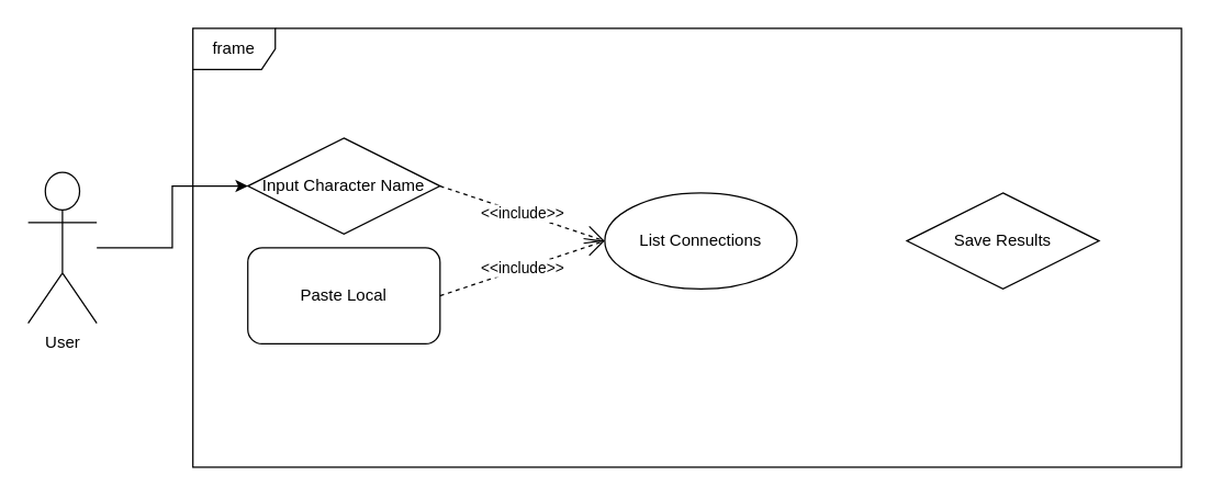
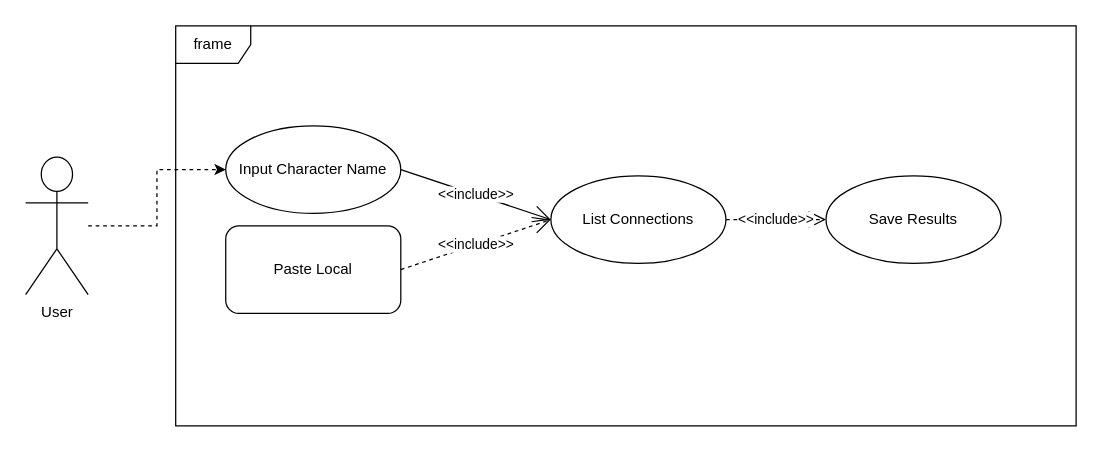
  <mxCell id="0" />
  <mxCell id="1" parent="0" />
- <mxCell id="2" style="edgeStyle=orthogonalEdgeStyle;rounded=0;orthogonalLoop=1;jettySize=auto;html=1;entryX=0;entryY=0.5;entryDx=0;entryDy=0;" edge="1" parent="1" source="3" target="5"><mxGeometry relative="1" as="geometry" /></mxCell>
+ <mxCell id="2" style="edgeStyle=orthogonalEdgeStyle;rounded=0;orthogonalLoop=1;jettySize=auto;html=1;entryX=0;entryY=0.5;entryDx=0;entryDy=0;dashed=1;" edge="1" parent="1" source="3" target="5"><mxGeometry relative="1" as="geometry" /></mxCell>
  <mxCell id="3" value="User" style="shape=umlActor;verticalLabelPosition=bottom;verticalAlign=top;html=1;outlineConnect=0;" vertex="1" parent="1"><mxGeometry x="20" y="125" width="50" height="110" as="geometry" /></mxCell>
  <mxCell id="4" value="frame" style="shape=umlFrame;whiteSpace=wrap;html=1;" vertex="1" parent="1"><mxGeometry x="140" y="20" width="720" height="320" as="geometry" /></mxCell>
- <mxCell id="5" value="Input Character Name" style="rhombus;whiteSpace=wrap;html=1;" vertex="1" parent="1"><mxGeometry x="180" y="100" width="140" height="70" as="geometry" /></mxCell>
+ <mxCell id="5" value="Input Character Name" style="ellipse;whiteSpace=wrap;html=1;" vertex="1" parent="1"><mxGeometry x="180" y="100" width="140" height="70" as="geometry" /></mxCell>
  <mxCell id="6" value="Paste Local" style="whiteSpace=wrap;html=1;rounded=1;" vertex="1" parent="1"><mxGeometry x="180" y="180" width="140" height="70" as="geometry" /></mxCell>
  <mxCell id="7" value="List Connections" style="ellipse;whiteSpace=wrap;html=1;" vertex="1" parent="1"><mxGeometry x="440" y="140" width="140" height="70" as="geometry" /></mxCell>
  <mxCell id="8" value="&amp;lt;&amp;lt;include&amp;gt;&amp;gt;" style="endArrow=open;endSize=12;dashed=1;html=1;exitX=1;exitY=0.5;exitDx=0;exitDy=0;" edge="1" parent="1" source="6"><mxGeometry width="160" relative="1" as="geometry"><mxPoint x="410" y="260" as="sourcePoint" /><mxPoint x="440" y="175" as="targetPoint" /></mxGeometry></mxCell>
- <mxCell id="9" value="&amp;lt;&amp;lt;include&amp;gt;&amp;gt;" style="endArrow=open;endSize=12;dashed=1;html=1;exitX=1;exitY=0.5;exitDx=0;exitDy=0;entryX=0;entryY=0.5;entryDx=0;entryDy=0;" edge="1" parent="1" source="5" target="7"><mxGeometry width="160" relative="1" as="geometry"><mxPoint x="330" y="225" as="sourcePoint" /><mxPoint x="470.02" y="199.98" as="targetPoint" /></mxGeometry></mxCell>
- <mxCell id="10" value="Save Results" style="rhombus;whiteSpace=wrap;html=1;" vertex="1" parent="1"><mxGeometry x="660" y="140" width="140" height="70" as="geometry" /></mxCell>
+ <mxCell id="9" value="&amp;lt;&amp;lt;include&amp;gt;&amp;gt;" style="endArrow=open;endSize=12;dashed=0;html=1;exitX=1;exitY=0.5;exitDx=0;exitDy=0;entryX=0;entryY=0.5;entryDx=0;entryDy=0;" edge="1" parent="1" source="5" target="7"><mxGeometry width="160" relative="1" as="geometry"><mxPoint x="330" y="225" as="sourcePoint" /><mxPoint x="470.02" y="199.98" as="targetPoint" /></mxGeometry></mxCell>
+ <mxCell id="10" value="Save Results" style="ellipse;whiteSpace=wrap;html=1;" vertex="1" parent="1"><mxGeometry x="660" y="140" width="140" height="70" as="geometry" /></mxCell>
+ <mxCell id="11" value="&amp;lt;&amp;lt;include&amp;gt;&amp;gt;" style="endArrow=open;endSize=12;dashed=1;html=1;exitX=1;exitY=0.5;exitDx=0;exitDy=0;entryX=0;entryY=0.5;entryDx=0;entryDy=0;" edge="1" parent="1" source="7" target="10"><mxGeometry width="160" relative="1" as="geometry"><mxPoint x="560" y="290" as="sourcePoint" /><mxPoint x="680" y="250" as="targetPoint" /></mxGeometry></mxCell>
